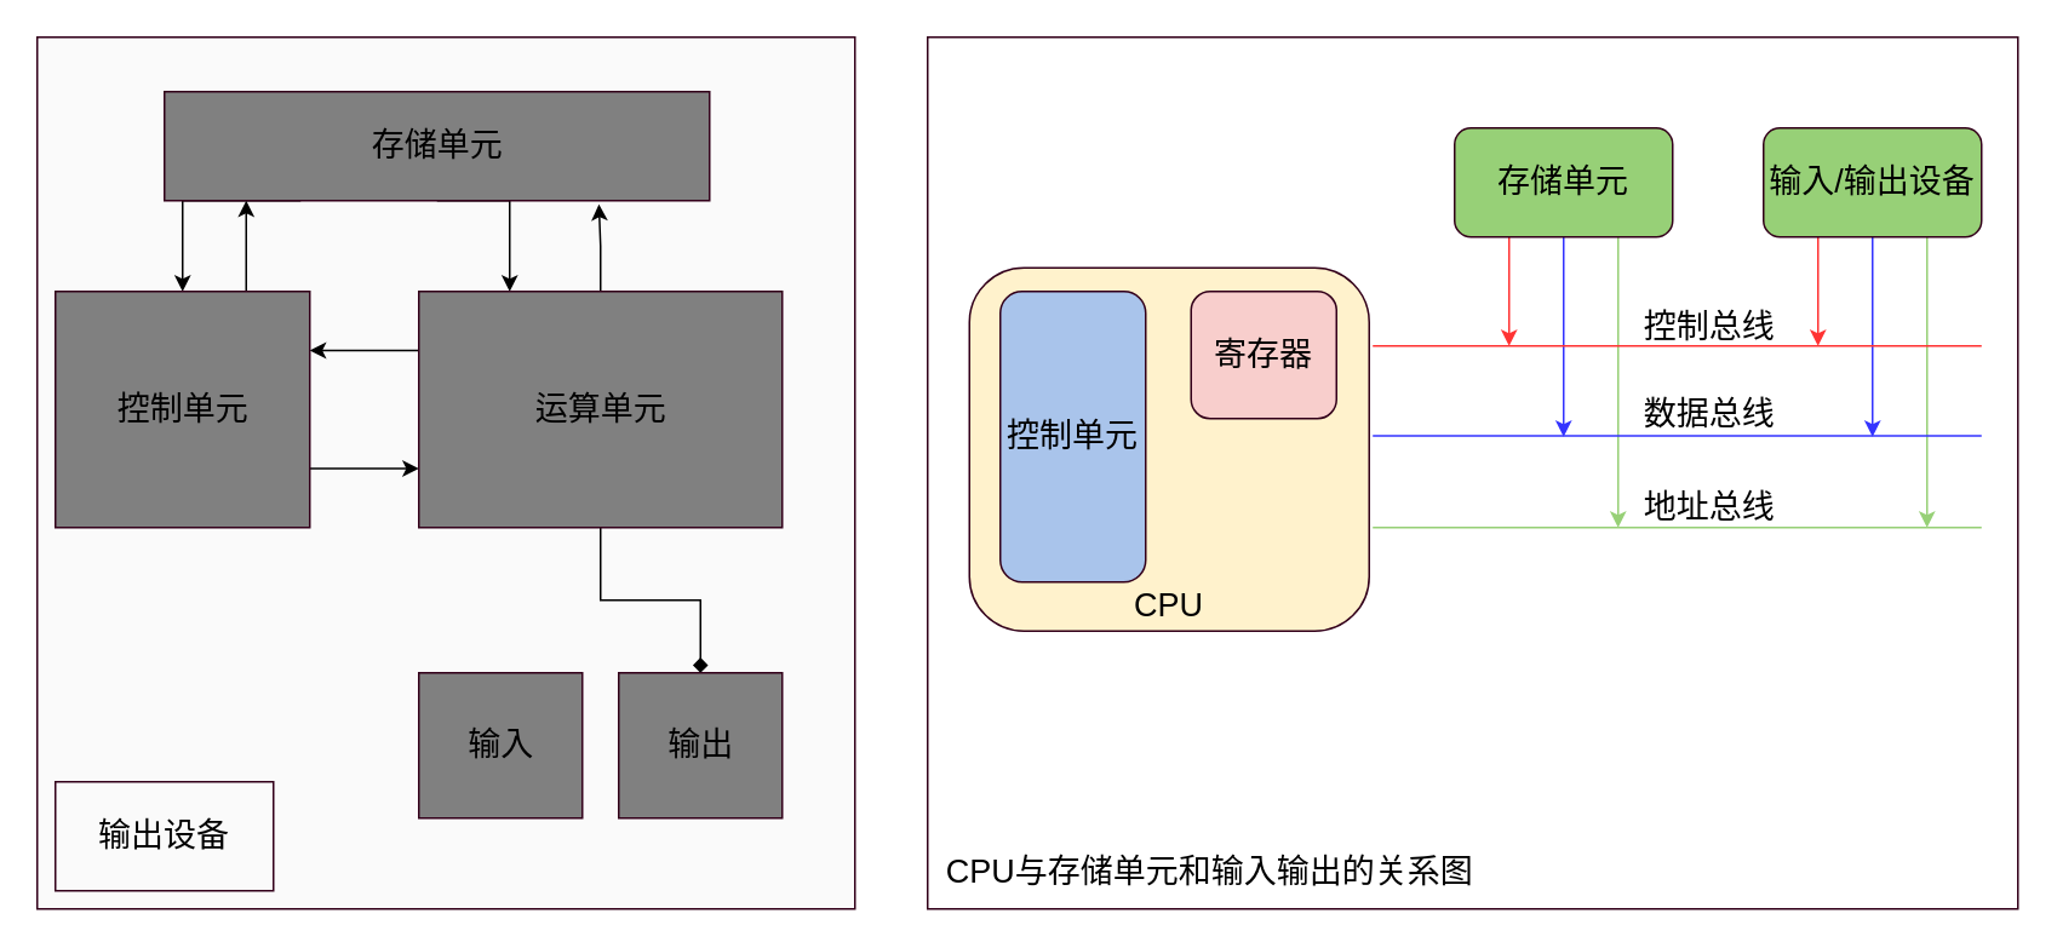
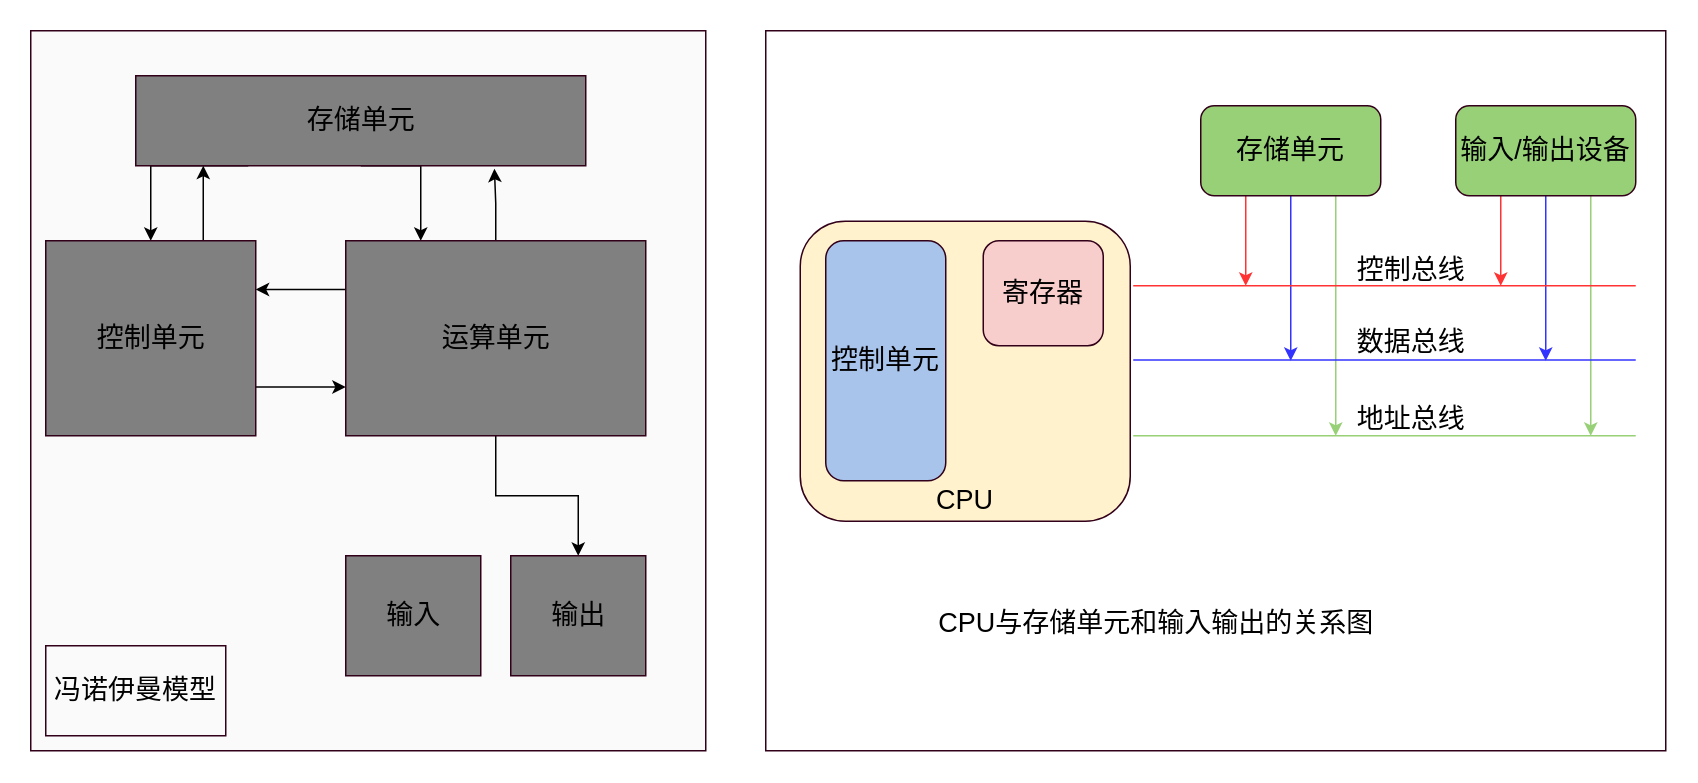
  <mxCell id="0" />
  <mxCell id="1" parent="0" />
  <mxCell id="2" value="" style="rounded=0;whiteSpace=wrap;html=1;strokeColor=#33001A;fontSize=18;fillColor=#FFFFFF;" vertex="1" parent="1"><mxGeometry x="510" y="20" width="600" height="480" as="geometry" /></mxCell>
  <mxCell id="3" value="" style="rounded=0;whiteSpace=wrap;html=1;strokeColor=#33001A;fontSize=18;fillColor=#FAFAFA;" vertex="1" parent="1"><mxGeometry x="20" y="20" width="450" height="480" as="geometry" /></mxCell>
  <mxCell id="4" style="edgeStyle=orthogonalEdgeStyle;rounded=0;orthogonalLoop=1;jettySize=auto;html=1;exitX=0.25;exitY=1;exitDx=0;exitDy=0;entryX=0.5;entryY=0;entryDx=0;entryDy=0;fontSize=18;" edge="1" parent="1" source="6" target="9"><mxGeometry relative="1" as="geometry"><Array as="points"><mxPoint x="100" y="110" /></Array></mxGeometry></mxCell>
  <mxCell id="5" style="edgeStyle=orthogonalEdgeStyle;rounded=0;orthogonalLoop=1;jettySize=auto;html=1;exitX=0.5;exitY=1;exitDx=0;exitDy=0;entryX=0.25;entryY=0;entryDx=0;entryDy=0;fontSize=18;" edge="1" parent="1" source="6" target="13"><mxGeometry relative="1" as="geometry"><Array as="points"><mxPoint x="280" y="110" /></Array></mxGeometry></mxCell>
  <mxCell id="6" value="&lt;font style=&quot;font-size: 18px;&quot;&gt;存储单元&lt;/font&gt;" style="html=1;dashed=0;whitespace=wrap;strokeColor=#33001A;fillColor=#808080;" vertex="1" parent="1"><mxGeometry x="90" y="50" width="300" height="60" as="geometry" /></mxCell>
  <mxCell id="7" style="edgeStyle=orthogonalEdgeStyle;rounded=0;orthogonalLoop=1;jettySize=auto;html=1;exitX=0.75;exitY=0;exitDx=0;exitDy=0;entryX=0.15;entryY=1;entryDx=0;entryDy=0;entryPerimeter=0;fontSize=18;" edge="1" parent="1" source="9" target="6"><mxGeometry relative="1" as="geometry" /></mxCell>
  <mxCell id="8" style="edgeStyle=orthogonalEdgeStyle;rounded=0;orthogonalLoop=1;jettySize=auto;html=1;exitX=1;exitY=0.75;exitDx=0;exitDy=0;entryX=0;entryY=0.75;entryDx=0;entryDy=0;fontSize=18;" edge="1" parent="1" source="9" target="13"><mxGeometry relative="1" as="geometry" /></mxCell>
  <mxCell id="9" value="&lt;font style=&quot;font-size: 18px;&quot;&gt;控制单元&lt;/font&gt;" style="html=1;dashed=0;whitespace=wrap;strokeColor=#33001A;fillColor=#808080;" vertex="1" parent="1"><mxGeometry x="30" y="160" width="140" height="130" as="geometry" /></mxCell>
  <mxCell id="10" style="edgeStyle=orthogonalEdgeStyle;rounded=0;orthogonalLoop=1;jettySize=auto;html=1;exitX=0.5;exitY=0;exitDx=0;exitDy=0;entryX=0.797;entryY=1.033;entryDx=0;entryDy=0;entryPerimeter=0;fontSize=18;" edge="1" parent="1" source="13" target="6"><mxGeometry relative="1" as="geometry" /></mxCell>
- <mxCell id="11" style="edgeStyle=orthogonalEdgeStyle;rounded=0;orthogonalLoop=1;jettySize=auto;html=1;exitX=0.5;exitY=1;exitDx=0;exitDy=0;entryX=0.5;entryY=0;entryDx=0;entryDy=0;fontSize=18;endArrow=diamond;" edge="1" parent="1" source="13" target="15"><mxGeometry relative="1" as="geometry" /></mxCell>
+ <mxCell id="11" style="edgeStyle=orthogonalEdgeStyle;rounded=0;orthogonalLoop=1;jettySize=auto;html=1;exitX=0.5;exitY=1;exitDx=0;exitDy=0;entryX=0.5;entryY=0;entryDx=0;entryDy=0;fontSize=18;" edge="1" parent="1" source="13" target="15"><mxGeometry relative="1" as="geometry" /></mxCell>
  <mxCell id="12" style="edgeStyle=orthogonalEdgeStyle;rounded=0;orthogonalLoop=1;jettySize=auto;html=1;exitX=0;exitY=0.25;exitDx=0;exitDy=0;entryX=1;entryY=0.25;entryDx=0;entryDy=0;fontSize=18;" edge="1" parent="1" source="13" target="9"><mxGeometry relative="1" as="geometry" /></mxCell>
  <mxCell id="13" value="&lt;font style=&quot;font-size: 18px;&quot;&gt;运算单元&lt;/font&gt;" style="html=1;dashed=0;whitespace=wrap;strokeColor=#33001A;fillColor=#808080;" vertex="1" parent="1"><mxGeometry x="230" y="160" width="200" height="130" as="geometry" /></mxCell>
  <mxCell id="14" value="&lt;font style=&quot;font-size: 18px;&quot;&gt;输入&lt;/font&gt;" style="html=1;dashed=0;whitespace=wrap;strokeColor=#33001A;fillColor=#808080;" vertex="1" parent="1"><mxGeometry x="230" y="370" width="90" height="80" as="geometry" /></mxCell>
  <mxCell id="15" value="&lt;font style=&quot;font-size: 18px;&quot;&gt;输出&lt;/font&gt;" style="html=1;dashed=0;whitespace=wrap;strokeColor=#33001A;fillColor=#808080;" vertex="1" parent="1"><mxGeometry x="340" y="370" width="90" height="80" as="geometry" /></mxCell>
- <mxCell id="16" value="输出设备" style="rounded=0;whiteSpace=wrap;html=1;strokeColor=#33001A;fontSize=18;fillColor=#FAFAFA;" vertex="1" parent="1"><mxGeometry x="30" y="430" width="120" height="60" as="geometry" /></mxCell>
+ <mxCell id="16" value="冯诺伊曼模型" style="rounded=0;whiteSpace=wrap;html=1;strokeColor=#33001A;fontSize=18;fillColor=#FAFAFA;" vertex="1" parent="1"><mxGeometry x="30" y="430" width="120" height="60" as="geometry" /></mxCell>
  <mxCell id="17" value="&lt;br&gt;&lt;br&gt;&lt;br&gt;&lt;br&gt;&lt;br&gt;&lt;br&gt;&lt;br&gt;&lt;br&gt;CPU" style="rounded=1;whiteSpace=wrap;html=1;strokeColor=#33001A;fontSize=18;fillColor=#FFF2CC;" vertex="1" parent="1"><mxGeometry x="533" y="147" width="220" height="200" as="geometry" /></mxCell>
  <mxCell id="18" value="控制单元" style="rounded=1;whiteSpace=wrap;html=1;strokeColor=#33001A;fontSize=18;fillColor=#A9C4EB;" vertex="1" parent="1"><mxGeometry x="550" y="160" width="80" height="160" as="geometry" /></mxCell>
  <mxCell id="19" value="寄存器" style="rounded=1;whiteSpace=wrap;html=1;strokeColor=#33001A;fontSize=18;fillColor=#F8CECC;" vertex="1" parent="1"><mxGeometry x="655" y="160" width="80" height="70" as="geometry" /></mxCell>
  <mxCell id="20" style="edgeStyle=orthogonalEdgeStyle;rounded=0;orthogonalLoop=1;jettySize=auto;html=1;exitX=0.25;exitY=1;exitDx=0;exitDy=0;fontSize=18;fillColor=#3333FF;strokeColor=#FF3333;" edge="1" parent="1" source="23"><mxGeometry relative="1" as="geometry"><mxPoint x="830" y="190" as="targetPoint" /></mxGeometry></mxCell>
  <mxCell id="21" style="edgeStyle=orthogonalEdgeStyle;rounded=0;orthogonalLoop=1;jettySize=auto;html=1;exitX=0.5;exitY=1;exitDx=0;exitDy=0;fontSize=18;fillColor=#3333FF;strokeColor=#3333FF;" edge="1" parent="1" source="23"><mxGeometry relative="1" as="geometry"><mxPoint x="860" y="240" as="targetPoint" /></mxGeometry></mxCell>
  <mxCell id="22" style="edgeStyle=orthogonalEdgeStyle;rounded=0;orthogonalLoop=1;jettySize=auto;html=1;exitX=0.75;exitY=1;exitDx=0;exitDy=0;fontSize=18;fillColor=#3333FF;strokeColor=#97D077;" edge="1" parent="1" source="23"><mxGeometry relative="1" as="geometry"><mxPoint x="890" y="290" as="targetPoint" /></mxGeometry></mxCell>
  <mxCell id="23" value="存储单元" style="rounded=1;whiteSpace=wrap;html=1;strokeColor=#33001A;fontSize=18;fillColor=#97D077;" vertex="1" parent="1"><mxGeometry x="800" y="70" width="120" height="60" as="geometry" /></mxCell>
  <mxCell id="24" style="edgeStyle=orthogonalEdgeStyle;rounded=0;orthogonalLoop=1;jettySize=auto;html=1;exitX=0.25;exitY=1;exitDx=0;exitDy=0;fontSize=18;fillColor=#3333FF;strokeColor=#FF3333;" edge="1" parent="1" source="27"><mxGeometry relative="1" as="geometry"><mxPoint x="1000" y="190" as="targetPoint" /></mxGeometry></mxCell>
  <mxCell id="25" style="edgeStyle=orthogonalEdgeStyle;rounded=0;orthogonalLoop=1;jettySize=auto;html=1;exitX=0.5;exitY=1;exitDx=0;exitDy=0;fontSize=18;fillColor=#3333FF;strokeColor=#3333FF;" edge="1" parent="1" source="27"><mxGeometry relative="1" as="geometry"><mxPoint x="1030" y="240" as="targetPoint" /></mxGeometry></mxCell>
  <mxCell id="26" style="edgeStyle=orthogonalEdgeStyle;rounded=0;orthogonalLoop=1;jettySize=auto;html=1;exitX=0.75;exitY=1;exitDx=0;exitDy=0;fontSize=18;fillColor=#3333FF;strokeColor=#97D077;" edge="1" parent="1" source="27"><mxGeometry relative="1" as="geometry"><mxPoint x="1060" y="290" as="targetPoint" /></mxGeometry></mxCell>
  <mxCell id="27" value="输入/输出设备" style="rounded=1;whiteSpace=wrap;html=1;strokeColor=#33001A;fontSize=18;fillColor=#97D077;" vertex="1" parent="1"><mxGeometry x="970" y="70" width="120" height="60" as="geometry" /></mxCell>
  <mxCell id="28" value="" style="endArrow=none;html=1;rounded=0;fontSize=18;exitX=1.009;exitY=0.215;exitDx=0;exitDy=0;exitPerimeter=0;fillColor=#EA6B66;strokeColor=#FF3333;" edge="1" parent="1" source="17"><mxGeometry width="50" height="50" relative="1" as="geometry"><mxPoint x="820" y="350" as="sourcePoint" /><mxPoint x="1090" y="190" as="targetPoint" /></mxGeometry></mxCell>
  <mxCell id="29" value="" style="endArrow=none;html=1;rounded=0;fontSize=18;exitX=1.009;exitY=0.215;exitDx=0;exitDy=0;exitPerimeter=0;fillColor=#3333FF;strokeColor=#3333FF;" edge="1" parent="1"><mxGeometry width="50" height="50" relative="1" as="geometry"><mxPoint x="754.98" y="239.5" as="sourcePoint" /><mxPoint x="1090" y="239.5" as="targetPoint" /></mxGeometry></mxCell>
  <mxCell id="30" value="" style="endArrow=none;html=1;rounded=0;fontSize=18;exitX=1.009;exitY=0.215;exitDx=0;exitDy=0;exitPerimeter=0;strokeColor=#97D077;" edge="1" parent="1"><mxGeometry width="50" height="50" relative="1" as="geometry"><mxPoint x="754.98" y="290" as="sourcePoint" /><mxPoint x="1090" y="290" as="targetPoint" /></mxGeometry></mxCell>
  <mxCell id="31" value="控制总线" style="text;html=1;align=center;verticalAlign=middle;resizable=0;points=[];autosize=1;strokeColor=none;fillColor=none;fontSize=18;" vertex="1" parent="1"><mxGeometry x="890" y="160" width="100" height="40" as="geometry" /></mxCell>
  <mxCell id="32" value="数据总线" style="text;html=1;align=center;verticalAlign=middle;resizable=0;points=[];autosize=1;strokeColor=none;fillColor=none;fontSize=18;" vertex="1" parent="1"><mxGeometry x="890" y="208" width="100" height="40" as="geometry" /></mxCell>
  <mxCell id="33" value="地址总线" style="text;html=1;align=center;verticalAlign=middle;resizable=0;points=[];autosize=1;strokeColor=none;fillColor=none;fontSize=18;" vertex="1" parent="1"><mxGeometry x="890" y="259" width="100" height="40" as="geometry" /></mxCell>
- <mxCell id="34" value="CPU与存储单元和输入输出的关系图" style="text;html=1;align=center;verticalAlign=middle;resizable=0;points=[];autosize=1;strokeColor=none;fillColor=none;fontSize=18;" vertex="1" parent="1"><mxGeometry x="510" y="460" width="310" height="40" as="geometry" /></mxCell>
+ <mxCell id="34" value="CPU与存储单元和输入输出的关系图" style="text;html=1;align=center;verticalAlign=middle;resizable=0;points=[];autosize=1;strokeColor=none;fillColor=none;fontSize=18;" vertex="1" parent="1"><mxGeometry x="615" y="395" width="310" height="40" as="geometry" /></mxCell>
